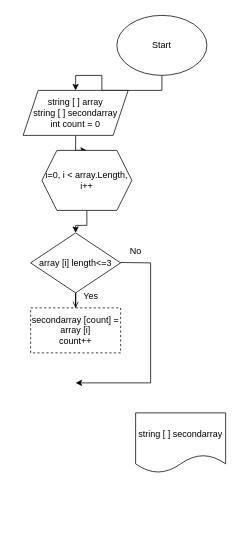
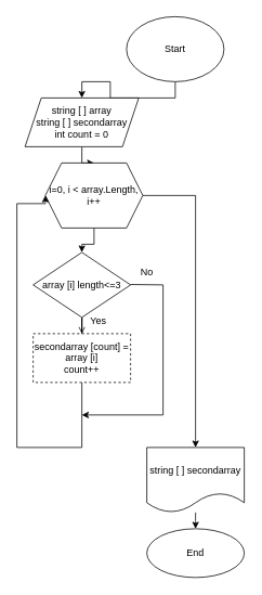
  <mxCell id="0" />
  <mxCell id="1" parent="0" />
  <mxCell id="2" value="" style="edgeStyle=orthogonalEdgeStyle;rounded=0;orthogonalLoop=1;jettySize=auto;html=1;" edge="1" parent="1" source="3" target="5"><mxGeometry relative="1" as="geometry" /></mxCell>
  <mxCell id="3" value="Start" style="ellipse;whiteSpace=wrap;html=1;" vertex="1" parent="1"><mxGeometry x="155" y="20" width="120" height="80" as="geometry" /></mxCell>
  <mxCell id="4" value="" style="edgeStyle=orthogonalEdgeStyle;rounded=0;orthogonalLoop=1;jettySize=auto;html=1;" edge="1" parent="1" source="5" target="8"><mxGeometry relative="1" as="geometry" /></mxCell>
  <mxCell id="5" value="string [ ] array&lt;br&gt;string [ ] secondarray&lt;br&gt;int count = 0" style="shape=parallelogram;perimeter=parallelogramPerimeter;whiteSpace=wrap;html=1;fixedSize=1;" vertex="1" parent="1"><mxGeometry x="30" y="120" width="140" height="60" as="geometry" /></mxCell>
  <mxCell id="6" value="" style="edgeStyle=orthogonalEdgeStyle;rounded=0;orthogonalLoop=1;jettySize=auto;html=1;" edge="1" parent="1" source="8" target="10"><mxGeometry relative="1" as="geometry" /></mxCell>
+ <mxCell id="7" style="edgeStyle=orthogonalEdgeStyle;rounded=0;orthogonalLoop=1;jettySize=auto;html=1;entryX=0.5;entryY=0;entryDx=0;entryDy=0;" edge="1" parent="1" source="8" target="19"><mxGeometry relative="1" as="geometry"><mxPoint x="240" y="590" as="targetPoint" /></mxGeometry></mxCell>
  <mxCell id="8" value="i=0, i &amp;lt; array.Length, i++" style="shape=hexagon;perimeter=hexagonPerimeter2;whiteSpace=wrap;html=1;fixedSize=1;" vertex="1" parent="1"><mxGeometry x="55" y="200" width="120" height="80" as="geometry" /></mxCell>
  <mxCell id="9" value="" style="edgeStyle=orthogonalEdgeStyle;rounded=0;orthogonalLoop=1;jettySize=auto;html=1;endArrow=open;" edge="1" parent="1" source="10" target="12"><mxGeometry relative="1" as="geometry" /></mxCell>
  <mxCell id="10" value="array [i] length&amp;lt;=3" style="rhombus;whiteSpace=wrap;html=1;" vertex="1" parent="1"><mxGeometry x="40" y="310" width="120" height="80" as="geometry" /></mxCell>
+ <mxCell id="11" style="edgeStyle=orthogonalEdgeStyle;rounded=0;orthogonalLoop=1;jettySize=auto;html=1;entryX=0;entryY=0.5;entryDx=0;entryDy=0;" edge="1" parent="1" source="12" target="8"><mxGeometry relative="1" as="geometry"><Array as="points"><mxPoint x="100" y="550" /><mxPoint x="20" y="550" /><mxPoint x="20" y="250" /></Array></mxGeometry></mxCell>
  <mxCell id="12" value="secondarray [count] = array [i]&lt;br&gt;count++" style="whiteSpace=wrap;html=1;dashed=1;" vertex="1" parent="1"><mxGeometry x="40" y="410" width="120" height="60" as="geometry" /></mxCell>
  <mxCell id="13" value="" style="endArrow=none;html=1;rounded=0;" edge="1" parent="1"><mxGeometry width="50" height="50" relative="1" as="geometry"><mxPoint x="160" y="349.5" as="sourcePoint" /><mxPoint x="200" y="350" as="targetPoint" /></mxGeometry></mxCell>
  <mxCell id="14" value="" style="endArrow=none;html=1;rounded=0;" edge="1" parent="1"><mxGeometry width="50" height="50" relative="1" as="geometry"><mxPoint x="200" y="510" as="sourcePoint" /><mxPoint x="200" y="350" as="targetPoint" /></mxGeometry></mxCell>
  <mxCell id="15" value="" style="endArrow=classic;html=1;rounded=0;" edge="1" parent="1"><mxGeometry width="50" height="50" relative="1" as="geometry"><mxPoint x="200" y="510" as="sourcePoint" /><mxPoint x="100" y="510" as="targetPoint" /></mxGeometry></mxCell>
  <mxCell id="16" value="No" style="text;html=1;align=center;verticalAlign=middle;resizable=0;points=[];autosize=1;strokeColor=none;fillColor=none;" vertex="1" parent="1"><mxGeometry x="160" y="320" width="40" height="30" as="geometry" /></mxCell>
  <mxCell id="17" value="Yes" style="text;html=1;align=center;verticalAlign=middle;resizable=0;points=[];autosize=1;strokeColor=none;fillColor=none;" vertex="1" parent="1"><mxGeometry x="100" y="380" width="40" height="30" as="geometry" /></mxCell>
+ <mxCell id="18" value="" style="edgeStyle=orthogonalEdgeStyle;rounded=0;orthogonalLoop=1;jettySize=auto;html=1;" edge="1" parent="1" source="19" target="20"><mxGeometry relative="1" as="geometry"><Array as="points"><mxPoint x="240" y="640" /><mxPoint x="240" y="640" /></Array></mxGeometry></mxCell>
  <mxCell id="19" value="string [ ] secondarray" style="shape=document;whiteSpace=wrap;html=1;boundedLbl=1;" vertex="1" parent="1"><mxGeometry x="180" y="550" width="120" height="80" as="geometry" /></mxCell>
+ <mxCell id="20" value="End" style="ellipse;whiteSpace=wrap;html=1;" vertex="1" parent="1"><mxGeometry x="180" y="650" width="120" height="60" as="geometry" /></mxCell>
